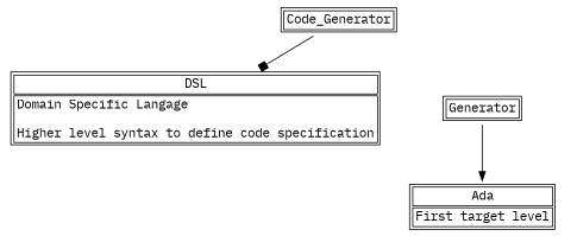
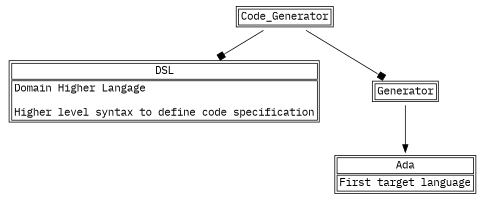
  digraph {
    autosize=false
    fontname="IBM Plex Mono"
    nodesep=0.75
    rankdir=TB
    spline=true
    node [fontname="IBM Plex Mono" shape=plaintext]
    edge [arrowhead=box fontname="IBM Plex Mono"]
    n1 [label=<<table><tr><td>Code_Generator</td></tr></table>>]
-   n2 [label=<<table><tr><td>DSL</td></tr><tr><td BALIGN="LEFT" ALIGN="LEFT">Domain Specific Langage<br></br><br></br>Higher level syntax to define code specification</td></tr></table>>]
+   n2 [label=<<table><tr><td>DSL</td></tr><tr><td BALIGN="LEFT" ALIGN="LEFT">Domain Higher Langage<br></br><br></br>Higher level syntax to define code specification</td></tr></table>>]
    n3 [label=<<table><tr><td>Generator</td></tr></table>>]
-   n4 [label=<<table><tr><td>Ada</td></tr><tr><td BALIGN="LEFT" ALIGN="LEFT">First target level</td></tr></table>>]
+   n4 [label=<<table><tr><td>Ada</td></tr><tr><td BALIGN="LEFT" ALIGN="LEFT">First target language</td></tr></table>>]
    n1 -> n2
+   n1 -> n3
    n3 -> n4 [arrowhead=normal]
  }
